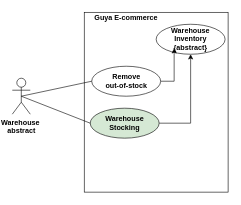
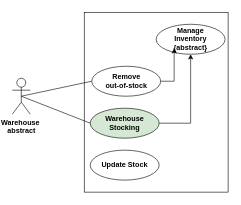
  <mxCell id="0" />
  <mxCell id="1" parent="0" />
  <mxCell id="2" value="Warehouse&amp;nbsp;&lt;br&gt;abstract" style="shape=umlActor;verticalLabelPosition=bottom;labelBackgroundColor=#ffffff;verticalAlign=top;html=1;outlineConnect=0;fontStyle=1" vertex="1" parent="1"><mxGeometry x="20" y="130" width="30" height="60" as="geometry" /></mxCell>
  <mxCell id="3" value="" style="rounded=0;whiteSpace=wrap;html=1;" vertex="1" parent="1"><mxGeometry x="140" y="20" width="240" height="300" as="geometry" /></mxCell>
- <mxCell id="4" value="Guya E-commerce" style="text;html=1;strokeColor=none;fillColor=none;align=center;verticalAlign=middle;whiteSpace=wrap;rounded=0;fontStyle=1" vertex="1" parent="1"><mxGeometry x="150" y="20" width="120" height="20" as="geometry" /></mxCell>
- <mxCell id="5" value="Warehouse &lt;br&gt;Inventory&lt;br&gt;{abstract}" style="ellipse;whiteSpace=wrap;html=1;fontStyle=1;align=center;horizontal=1;labelBackgroundColor=none;labelBorderColor=none;shadow=0;" vertex="1" parent="1"><mxGeometry x="260" y="40" width="115" height="50" as="geometry" /></mxCell>
+ <mxCell id="5" value="Manage &lt;br&gt;Inventory&lt;br&gt;{abstract}" style="ellipse;whiteSpace=wrap;html=1;fontStyle=1;align=center;horizontal=1;labelBackgroundColor=none;labelBorderColor=none;shadow=0;" vertex="1" parent="1"><mxGeometry x="260" y="40" width="115" height="50" as="geometry" /></mxCell>
  <mxCell id="6" style="edgeStyle=orthogonalEdgeStyle;rounded=0;orthogonalLoop=1;jettySize=auto;html=1;exitX=1;exitY=0.5;exitDx=0;exitDy=0;entryX=0.261;entryY=0.8;entryDx=0;entryDy=0;entryPerimeter=0;" edge="1" parent="1" source="7" target="5"><mxGeometry relative="1" as="geometry" /></mxCell>
  <mxCell id="7" value="Remove&lt;br&gt;out-of-stock" style="ellipse;whiteSpace=wrap;html=1;fontStyle=1;align=center;horizontal=1;labelBackgroundColor=none;labelBorderColor=none;shadow=0;" vertex="1" parent="1"><mxGeometry x="152.5" y="110" width="115" height="50" as="geometry" /></mxCell>
  <mxCell id="8" style="edgeStyle=orthogonalEdgeStyle;rounded=0;orthogonalLoop=1;jettySize=auto;html=1;exitX=1;exitY=0.5;exitDx=0;exitDy=0;" edge="1" parent="1" source="9" target="5"><mxGeometry relative="1" as="geometry" /></mxCell>
  <mxCell id="9" value="Warehouse&lt;br&gt;Stocking" style="ellipse;whiteSpace=wrap;html=1;fontStyle=1;align=center;horizontal=1;labelBackgroundColor=none;labelBorderColor=none;shadow=0;fillColor=#d5e8d4;" vertex="1" parent="1"><mxGeometry x="150" y="180" width="115" height="50" as="geometry" /></mxCell>
+ <mxCell id="10" value="Update Stock" style="ellipse;whiteSpace=wrap;html=1;fontStyle=1;align=center;horizontal=1;labelBackgroundColor=none;labelBorderColor=none;shadow=0;" vertex="1" parent="1"><mxGeometry x="150" y="250" width="115" height="50" as="geometry" /></mxCell>
  <mxCell id="11" value="" style="endArrow=none;html=1;entryX=0;entryY=0.5;entryDx=0;entryDy=0;" edge="1" parent="1" target="7"><mxGeometry width="50" height="50" relative="1" as="geometry"><mxPoint x="35" y="160" as="sourcePoint" /><mxPoint x="70" y="420" as="targetPoint" /></mxGeometry></mxCell>
  <mxCell id="12" value="" style="endArrow=none;html=1;entryX=0;entryY=0.5;entryDx=0;entryDy=0;exitX=0.5;exitY=0.5;exitDx=0;exitDy=0;exitPerimeter=0;" edge="1" parent="1" source="2" target="9"><mxGeometry width="50" height="50" relative="1" as="geometry"><mxPoint x="45" y="170" as="sourcePoint" /><mxPoint x="162.5" y="145" as="targetPoint" /></mxGeometry></mxCell>
